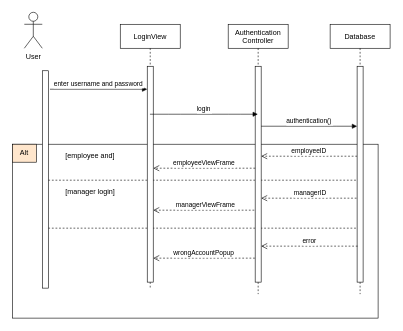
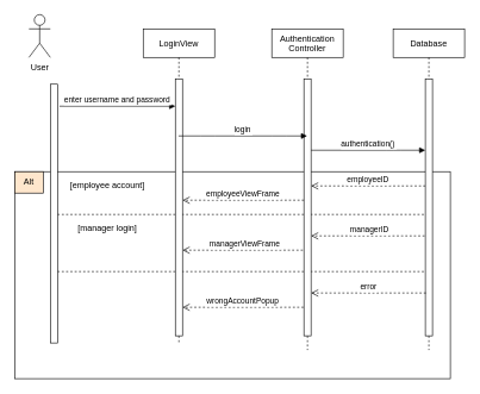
  <mxCell id="0" />
  <mxCell id="1" parent="0" />
  <mxCell id="2" value="" style="rounded=0;whiteSpace=wrap;html=1;" vertex="1" parent="1"><mxGeometry x="20" y="240" width="610" height="290" as="geometry" /></mxCell>
  <mxCell id="3" value="" style="endArrow=none;dashed=1;html=1;" edge="1" parent="1" target="13"><mxGeometry width="50" height="50" relative="1" as="geometry"><mxPoint y="300" as="sourcePoint" x="80" /><mxPoint x="590" y="300" as="targetPoint" /></mxGeometry></mxCell>
  <mxCell id="4" value="" style="endArrow=none;dashed=1;html=1;" edge="1" parent="1"><mxGeometry width="50" height="50" relative="1" as="geometry"><mxPoint y="380" as="sourcePoint" x="80" /><mxPoint x="600" y="380" as="targetPoint" /></mxGeometry></mxCell>
  <mxCell id="5" value="managerViewFrame" style="verticalAlign=bottom;endArrow=open;dashed=1;endSize=8;shadow=0;strokeWidth=1;" edge="1" parent="1" source="9" target="8"><mxGeometry relative="1" as="geometry"><mxPoint x="260" y="370" as="targetPoint" /><mxPoint x="430" y="370" as="sourcePoint" /><Array as="points"><mxPoint x="375" y="350" /></Array></mxGeometry></mxCell>
  <mxCell id="6" value="managerID" style="verticalAlign=bottom;endArrow=open;dashed=1;endSize=8;shadow=0;strokeWidth=1;" edge="1" parent="1" target="10"><mxGeometry relative="1" as="geometry"><mxPoint x="440" y="330" as="targetPoint" /><mxPoint x="600" y="330" as="sourcePoint" /><Array as="points"><mxPoint x="555" y="330" /></Array></mxGeometry></mxCell>
  <mxCell id="7" value="LoginView" style="shape=umlLifeline;perimeter=lifelinePerimeter;container=1;collapsible=0;recursiveResize=0;rounded=0;shadow=0;strokeWidth=1;" parent="1" vertex="1"><mxGeometry x="200" y="40" width="100" height="440" as="geometry" /></mxCell>
  <mxCell id="8" value="" style="points=[];perimeter=orthogonalPerimeter;rounded=0;shadow=0;strokeWidth=1;" parent="7" vertex="1"><mxGeometry x="45" y="70" width="10" height="360" as="geometry" /></mxCell>
  <mxCell id="9" value="Authentication&#10;Controller" style="shape=umlLifeline;perimeter=lifelinePerimeter;container=1;collapsible=0;recursiveResize=0;rounded=0;shadow=0;strokeWidth=1;" parent="1" vertex="1"><mxGeometry x="380" y="40" width="100" height="450" as="geometry" /></mxCell>
  <mxCell id="10" value="" style="points=[];perimeter=orthogonalPerimeter;rounded=0;shadow=0;strokeWidth=1;" parent="9" vertex="1"><mxGeometry x="45" y="70" width="10" height="360" as="geometry" /></mxCell>
  <mxCell id="11" value="employeeID" style="verticalAlign=bottom;endArrow=open;dashed=1;endSize=8;shadow=0;strokeWidth=1;" parent="1" source="14" target="10" edge="1"><mxGeometry relative="1" as="geometry"><mxPoint x="470" y="260" as="targetPoint" /><mxPoint x="590" y="260" as="sourcePoint" /><Array as="points"><mxPoint x="550" y="260" /></Array></mxGeometry></mxCell>
  <mxCell id="12" value="enter username and password" style="verticalAlign=bottom;endArrow=block;shadow=0;strokeWidth=1;exitX=1.279;exitY=0.085;exitDx=0;exitDy=0;exitPerimeter=0;" parent="1" source="16" target="8" edge="1"><mxGeometry relative="1" as="geometry"><mxPoint x="370" y="570" as="sourcePoint" /><mxPoint x="240" y="149" as="targetPoint" /></mxGeometry></mxCell>
  <mxCell id="13" value="Database" style="shape=umlLifeline;perimeter=lifelinePerimeter;container=1;collapsible=0;recursiveResize=0;rounded=0;shadow=0;strokeWidth=1;" vertex="1" parent="1"><mxGeometry x="550" y="40" width="100" height="450" as="geometry" /></mxCell>
  <mxCell id="14" value="" style="points=[];perimeter=orthogonalPerimeter;rounded=0;shadow=0;strokeWidth=1;" vertex="1" parent="13"><mxGeometry x="45" y="70" width="10" height="360" as="geometry" /></mxCell>
  <mxCell id="15" value="&lt;div&gt;User&lt;/div&gt;&lt;div&gt;&lt;br&gt;&lt;/div&gt;" style="shape=umlActor;verticalLabelPosition=bottom;verticalAlign=top;html=1;outlineConnect=0;" vertex="1" parent="1"><mxGeometry x="40" y="20" width="30" height="60" as="geometry" /></mxCell>
  <mxCell id="16" value="" style="points=[];perimeter=orthogonalPerimeter;rounded=0;shadow=0;strokeWidth=1;" vertex="1" parent="1"><mxGeometry x="70" y="117.5" width="10" height="362.5" as="geometry" /></mxCell>
  <mxCell id="17" value="login" style="verticalAlign=bottom;endArrow=block;shadow=0;strokeWidth=1;" edge="1" parent="1" source="7" target="9"><mxGeometry relative="1" as="geometry"><mxPoint x="89.4" y="160.09" as="sourcePoint" /><mxPoint x="255" y="159.52" as="targetPoint" /><Array as="points"><mxPoint x="290" y="190" /><mxPoint x="390" y="190" /></Array></mxGeometry></mxCell>
  <mxCell id="18" value="authentication()" style="verticalAlign=bottom;endArrow=block;shadow=0;strokeWidth=1;" edge="1" parent="1" source="10" target="14"><mxGeometry relative="1" as="geometry"><mxPoint x="440" y="180" as="sourcePoint" /><mxPoint x="590" y="180" as="targetPoint" /><Array as="points"><mxPoint x="550" y="210" /></Array></mxGeometry></mxCell>
  <mxCell id="19" value="employeeViewFrame" style="verticalAlign=bottom;endArrow=open;dashed=1;endSize=8;shadow=0;strokeWidth=1;" edge="1" parent="1" source="10" target="8"><mxGeometry relative="1" as="geometry"><mxPoint x="320" y="270" as="targetPoint" /><mxPoint x="410" y="270" as="sourcePoint" /><Array as="points"><mxPoint x="370" y="280" /></Array></mxGeometry></mxCell>
  <mxCell id="20" value="Alt" style="rounded=0;whiteSpace=wrap;html=1;fillColor=#ffe6cc;" vertex="1" parent="1"><mxGeometry x="20" y="240" width="40" height="30" as="geometry" /></mxCell>
- <mxCell id="21" value="[employee and]" style="text;html=1;strokeColor=none;fillColor=none;align=center;verticalAlign=middle;whiteSpace=wrap;rounded=0;" vertex="1" parent="1"><mxGeometry x="90" y="250" width="120" height="20" as="geometry" /></mxCell>
+ <mxCell id="21" value="[employee account]" style="text;html=1;strokeColor=none;fillColor=none;align=center;verticalAlign=middle;whiteSpace=wrap;rounded=0;" vertex="1" parent="1"><mxGeometry x="90" y="250" width="120" height="20" as="geometry" /></mxCell>
  <mxCell id="22" value="[manager login]" style="text;html=1;strokeColor=none;fillColor=none;align=center;verticalAlign=middle;whiteSpace=wrap;rounded=0;" vertex="1" parent="1"><mxGeometry x="90" y="310" width="120" height="20" as="geometry" /></mxCell>
  <mxCell id="23" value="error" style="verticalAlign=bottom;endArrow=open;dashed=1;endSize=8;shadow=0;strokeWidth=1;" edge="1" parent="1" target="10"><mxGeometry relative="1" as="geometry"><mxPoint x="440" y="410" as="targetPoint" /><mxPoint x="595.83" y="410" as="sourcePoint" /><Array as="points"><mxPoint x="550.83" y="410" /></Array></mxGeometry></mxCell>
  <mxCell id="24" value="wrongAccountPopup" style="verticalAlign=bottom;endArrow=open;dashed=1;endSize=8;shadow=0;strokeWidth=1;" edge="1" parent="1" target="8"><mxGeometry relative="1" as="geometry"><mxPoint x="260" y="430" as="targetPoint" /><mxPoint x="424.5" y="430" as="sourcePoint" /><Array as="points"><mxPoint x="370" y="430" /></Array></mxGeometry></mxCell>
